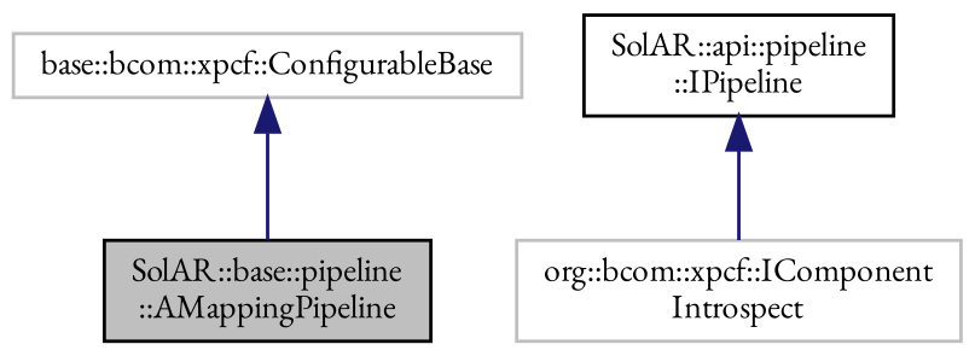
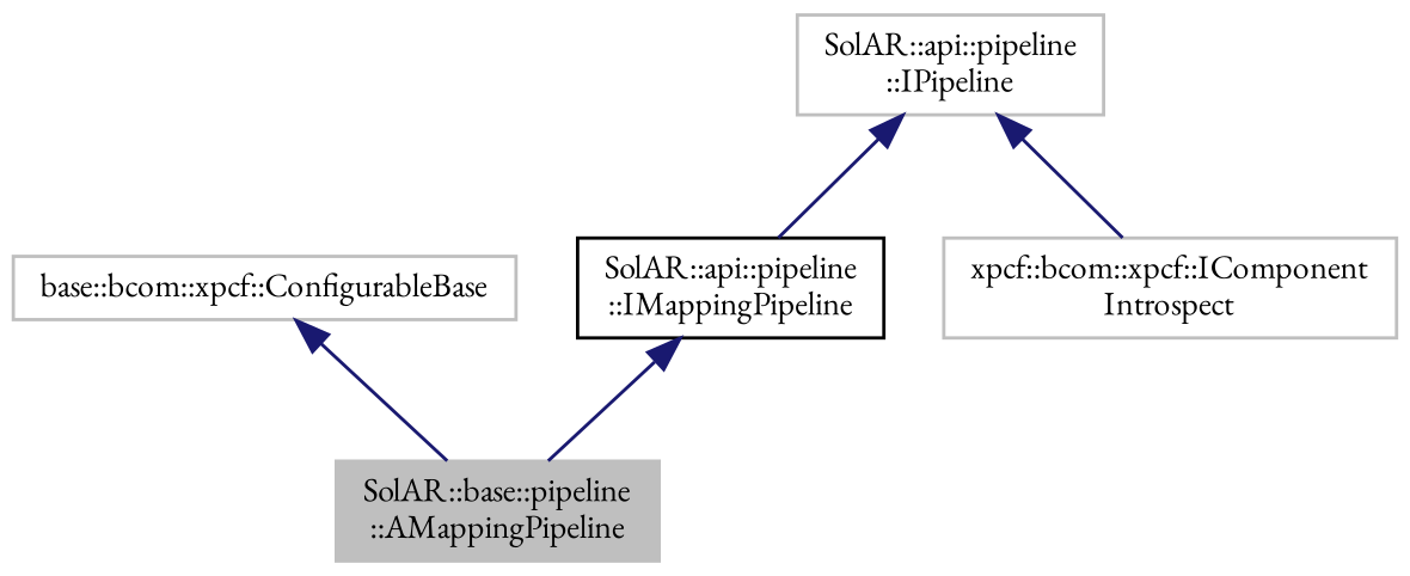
  digraph {
    fontname="EB Garamond"
    node [color=black fillcolor=white fontname="EB Garamond" fontsize=10 shape=record style=filled]
    edge [color=midnightblue dir=back fontname="EB Garamond" fontsize=10 labelfontname=Helvetica labelfontsize=10 style=solid]
-   n1 [fillcolor=grey75 fontcolor=black height=0.2 label="SolAR::base::pipeline\l::AMappingPipeline" width=0.4]
+   n1 [color=grey75 fillcolor=grey75 fontcolor=black height=0.2 label="SolAR::base::pipeline\l::AMappingPipeline" width=0.4]
    n2 [color=grey75 height=0.2 label="base::bcom::xpcf::ConfigurableBase" width=0.4]
-   n4 [height=0.2 label="SolAR::api::pipeline\l::IPipeline" width=0.4]
-   n5 [color=grey75 height=0.2 label="org::bcom::xpcf::IComponent\lIntrospect" width=0.4]
+   n3 [height=0.2 label="SolAR::api::pipeline\l::IMappingPipeline" width=0.4]
+   n4 [color=grey75 height=0.2 label="SolAR::api::pipeline\l::IPipeline" width=0.4]
+   n5 [color=grey75 height=0.2 label="xpcf::bcom::xpcf::IComponent\lIntrospect" width=0.4]
    n2 -> n1
+   n3 -> n1
+   n4 -> n3
    n4 -> n5
  }
